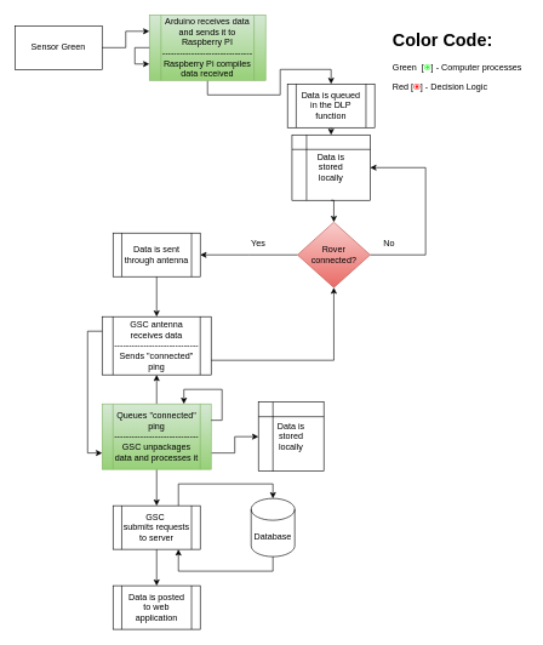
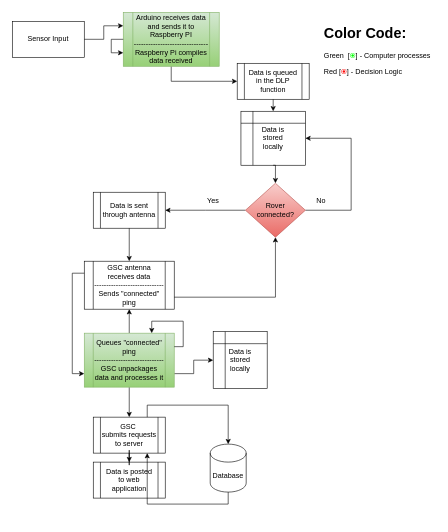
  <mxCell id="0" />
  <mxCell id="1" parent="0" />
  <mxCell id="2" style="edgeStyle=orthogonalEdgeStyle;rounded=0;orthogonalLoop=1;jettySize=auto;html=1;exitX=1;exitY=0.5;exitDx=0;exitDy=0;entryX=0;entryY=0.25;entryDx=0;entryDy=0;" edge="1" parent="1" source="3" target="5"><mxGeometry relative="1" as="geometry" /></mxCell>
- <mxCell id="3" value="Sensor Green" style="rounded=0;whiteSpace=wrap;html=1;fillColor=none;" vertex="1" parent="1"><mxGeometry x="20" y="35" width="120" height="60" as="geometry" /></mxCell>
+ <mxCell id="3" value="Sensor Input" style="rounded=0;whiteSpace=wrap;html=1;fillColor=none;" vertex="1" parent="1"><mxGeometry x="20" y="35" width="120" height="60" as="geometry" /></mxCell>
  <mxCell id="4" style="edgeStyle=orthogonalEdgeStyle;rounded=0;orthogonalLoop=1;jettySize=auto;html=1;exitX=0.5;exitY=1;exitDx=0;exitDy=0;" edge="1" parent="1" source="5" target="7"><mxGeometry relative="1" as="geometry" /></mxCell>
  <mxCell id="5" value="Arduino receives data and sends it to Raspberry PI&lt;br&gt;-------------------------------&lt;br&gt;Raspberry Pi compiles&lt;br&gt;data received" style="shape=process;whiteSpace=wrap;html=1;backgroundOutline=1;fillColor=#d5e8d4;strokeColor=#82b366;gradientColor=#97d077;" vertex="1" parent="1"><mxGeometry x="205" y="20" width="160" height="90" as="geometry" /></mxCell>
  <mxCell id="6" style="edgeStyle=orthogonalEdgeStyle;rounded=0;orthogonalLoop=1;jettySize=auto;html=1;exitX=0.5;exitY=1;exitDx=0;exitDy=0;entryX=0.5;entryY=0;entryDx=0;entryDy=0;" edge="1" parent="1" source="7" target="9"><mxGeometry relative="1" as="geometry" /></mxCell>
- <mxCell id="7" value="Data is queued&lt;br&gt;in the DLP&lt;br&gt;function" style="shape=process;whiteSpace=wrap;html=1;backgroundOutline=1;fillColor=none;" vertex="1" parent="1"><mxGeometry x="395" y="115" width="120" height="60" as="geometry" /></mxCell>
+ <mxCell id="7" value="Data is queued&lt;br&gt;in the DLP&lt;br&gt;function" style="shape=process;whiteSpace=wrap;html=1;backgroundOutline=1;fillColor=none;" vertex="1" parent="1"><mxGeometry x="395" y="105" width="120" height="60" as="geometry" /></mxCell>
  <mxCell id="8" style="edgeStyle=orthogonalEdgeStyle;rounded=0;orthogonalLoop=1;jettySize=auto;html=1;exitX=0.5;exitY=1;exitDx=0;exitDy=0;entryX=0.5;entryY=0;entryDx=0;entryDy=0;" edge="1" parent="1" source="9" target="12"><mxGeometry relative="1" as="geometry" /></mxCell>
  <mxCell id="9" value="Data is&lt;br&gt;stored&lt;br&gt;locally" style="shape=internalStorage;whiteSpace=wrap;html=1;backgroundOutline=1;fillColor=none;" vertex="1" parent="1"><mxGeometry x="401.25" y="185" width="107.5" height="90" as="geometry" /></mxCell>
  <mxCell id="10" style="edgeStyle=orthogonalEdgeStyle;rounded=0;orthogonalLoop=1;jettySize=auto;html=1;exitX=0;exitY=0.5;exitDx=0;exitDy=0;" edge="1" parent="1" source="12"><mxGeometry relative="1" as="geometry"><mxPoint x="275" y="350" as="targetPoint" /></mxGeometry></mxCell>
  <mxCell id="11" style="edgeStyle=orthogonalEdgeStyle;rounded=0;orthogonalLoop=1;jettySize=auto;html=1;exitX=1;exitY=0.5;exitDx=0;exitDy=0;entryX=1;entryY=0.5;entryDx=0;entryDy=0;" edge="1" parent="1" source="12" target="9"><mxGeometry relative="1" as="geometry"><mxPoint x="615" y="215" as="targetPoint" /><Array as="points"><mxPoint x="585" y="350" /><mxPoint x="585" y="230" /></Array></mxGeometry></mxCell>
  <mxCell id="12" value="Rover&lt;br&gt;connected?" style="rhombus;whiteSpace=wrap;html=1;fillColor=#f8cecc;gradientColor=#ea6b66;strokeColor=#b85450;" vertex="1" parent="1"><mxGeometry x="408.75" y="305" width="100" height="90" as="geometry" /></mxCell>
  <mxCell id="13" value="No" style="text;html=1;strokeColor=none;fillColor=none;align=center;verticalAlign=middle;whiteSpace=wrap;rounded=0;" vertex="1" parent="1"><mxGeometry x="515" y="325" width="40" height="20" as="geometry" /></mxCell>
  <mxCell id="14" value="Yes" style="text;html=1;strokeColor=none;fillColor=none;align=center;verticalAlign=middle;whiteSpace=wrap;rounded=0;" vertex="1" parent="1"><mxGeometry x="335" y="325" width="40" height="20" as="geometry" /></mxCell>
  <mxCell id="15" style="edgeStyle=orthogonalEdgeStyle;rounded=0;orthogonalLoop=1;jettySize=auto;html=1;exitX=0.5;exitY=1;exitDx=0;exitDy=0;entryX=0.5;entryY=0;entryDx=0;entryDy=0;" edge="1" parent="1" source="16" target="19"><mxGeometry relative="1" as="geometry" /></mxCell>
  <mxCell id="16" value="Data is sent&lt;br&gt;through antenna" style="shape=process;whiteSpace=wrap;html=1;backgroundOutline=1;fillColor=none;" vertex="1" parent="1"><mxGeometry x="155" y="320" width="120" height="60" as="geometry" /></mxCell>
  <mxCell id="17" style="edgeStyle=orthogonalEdgeStyle;rounded=0;orthogonalLoop=1;jettySize=auto;html=1;exitX=1;exitY=0.75;exitDx=0;exitDy=0;entryX=0.5;entryY=1;entryDx=0;entryDy=0;" edge="1" parent="1" source="19" target="12"><mxGeometry relative="1" as="geometry" /></mxCell>
  <mxCell id="18" style="edgeStyle=orthogonalEdgeStyle;rounded=0;orthogonalLoop=1;jettySize=auto;html=1;exitX=0;exitY=0.25;exitDx=0;exitDy=0;entryX=0;entryY=0.75;entryDx=0;entryDy=0;" edge="1" parent="1" source="19" target="23"><mxGeometry relative="1" as="geometry" /></mxCell>
  <mxCell id="19" value="GSC antenna&lt;br&gt;receives data&lt;br&gt;-----------------------------&lt;br&gt;Sends &quot;connected&quot;&lt;br&gt;ping" style="shape=process;whiteSpace=wrap;html=1;backgroundOutline=1;fillColor=none;" vertex="1" parent="1"><mxGeometry x="140" y="435" width="150" height="80" as="geometry" /></mxCell>
  <mxCell id="20" style="edgeStyle=orthogonalEdgeStyle;rounded=0;orthogonalLoop=1;jettySize=auto;html=1;exitX=0.5;exitY=0;exitDx=0;exitDy=0;entryX=0.5;entryY=1;entryDx=0;entryDy=0;" edge="1" parent="1" source="23" target="19"><mxGeometry relative="1" as="geometry" /></mxCell>
  <mxCell id="21" style="edgeStyle=orthogonalEdgeStyle;rounded=0;orthogonalLoop=1;jettySize=auto;html=1;exitX=1;exitY=0.75;exitDx=0;exitDy=0;entryX=0;entryY=0.5;entryDx=0;entryDy=0;" edge="1" parent="1" source="23" target="25"><mxGeometry relative="1" as="geometry" /></mxCell>
  <mxCell id="22" style="edgeStyle=orthogonalEdgeStyle;rounded=0;orthogonalLoop=1;jettySize=auto;html=1;exitX=0.5;exitY=1;exitDx=0;exitDy=0;entryX=0.5;entryY=0;entryDx=0;entryDy=0;" edge="1" parent="1" source="23" target="28"><mxGeometry relative="1" as="geometry" /></mxCell>
  <mxCell id="23" value="Queues &quot;connected&quot; ping&lt;br&gt;-----------------------------&lt;br&gt;GSC unpackages data and processes it" style="shape=process;whiteSpace=wrap;html=1;backgroundOutline=1;gradientColor=#97d077;fillColor=#d5e8d4;strokeColor=#82b366;" vertex="1" parent="1"><mxGeometry x="140" y="555" width="150" height="90" as="geometry" /></mxCell>
  <mxCell id="24" style="edgeStyle=orthogonalEdgeStyle;rounded=0;orthogonalLoop=1;jettySize=auto;html=1;exitX=1;exitY=0.25;exitDx=0;exitDy=0;entryX=0.75;entryY=0;entryDx=0;entryDy=0;" edge="1" parent="1" source="23" target="23"><mxGeometry relative="1" as="geometry"><Array as="points"><mxPoint x="305" y="578" /><mxPoint x="305" y="535" /><mxPoint x="253" y="535" /></Array></mxGeometry></mxCell>
  <mxCell id="25" value="Data is&lt;br&gt;stored&lt;br&gt;locally" style="shape=internalStorage;whiteSpace=wrap;html=1;backgroundOutline=1;fillColor=none;" vertex="1" parent="1"><mxGeometry x="355" y="552.5" width="90" height="95" as="geometry" /></mxCell>
  <mxCell id="26" style="edgeStyle=orthogonalEdgeStyle;rounded=0;orthogonalLoop=1;jettySize=auto;html=1;exitX=0.5;exitY=1;exitDx=0;exitDy=0;" edge="1" parent="1" source="28" target="29"><mxGeometry relative="1" as="geometry" /></mxCell>
  <mxCell id="27" style="edgeStyle=orthogonalEdgeStyle;rounded=0;orthogonalLoop=1;jettySize=auto;html=1;exitX=0.75;exitY=0;exitDx=0;exitDy=0;entryX=0.5;entryY=0;entryDx=0;entryDy=0;entryPerimeter=0;" edge="1" parent="1" source="28" target="31"><mxGeometry relative="1" as="geometry" /></mxCell>
  <mxCell id="28" value="GSC&amp;nbsp;&lt;br&gt;submits requests&lt;br&gt;to server" style="shape=process;whiteSpace=wrap;html=1;backgroundOutline=1;fillColor=none;" vertex="1" parent="1"><mxGeometry x="155" y="695" width="120" height="60" as="geometry" /></mxCell>
- <mxCell id="29" value="Data is posted&lt;br&gt;to web application" style="shape=process;whiteSpace=wrap;html=1;backgroundOutline=1;fillColor=none;" vertex="1" parent="1"><mxGeometry x="155" y="805" width="120" height="60" as="geometry" /></mxCell>
+ <mxCell id="29" value="Data is posted&lt;br&gt;to web application" style="shape=process;whiteSpace=wrap;html=1;backgroundOutline=1;fillColor=none;" vertex="1" parent="1"><mxGeometry x="155" y="770" width="120" height="60" as="geometry" /></mxCell>
  <mxCell id="30" style="edgeStyle=orthogonalEdgeStyle;rounded=0;orthogonalLoop=1;jettySize=auto;html=1;exitX=0.5;exitY=1;exitDx=0;exitDy=0;exitPerimeter=0;entryX=0.75;entryY=1;entryDx=0;entryDy=0;" edge="1" parent="1" source="31" target="28"><mxGeometry relative="1" as="geometry" /></mxCell>
- <mxCell id="31" value="Database" style="shape=cylinder3;whiteSpace=wrap;html=1;boundedLbl=1;backgroundOutline=1;size=15;fillColor=none;" vertex="1" parent="1"><mxGeometry x="345" y="685" width="60" height="80" as="geometry" /></mxCell>
+ <mxCell id="31" value="Database" style="shape=cylinder3;whiteSpace=wrap;html=1;boundedLbl=1;backgroundOutline=1;size=15;fillColor=none;" vertex="1" parent="1"><mxGeometry x="350" y="740" width="60" height="80" as="geometry" /></mxCell>
  <mxCell id="32" value="&lt;h1&gt;Color Code:&lt;/h1&gt;&lt;p&gt;Green&amp;nbsp; [&lt;font color=&quot;#00ff00&quot;&gt;⦿&lt;/font&gt;]&lt;font color=&quot;#00ff00&quot;&gt;&amp;nbsp;&lt;/font&gt;- Computer processes&lt;/p&gt;&lt;p&gt;Red&amp;nbsp;[&lt;font color=&quot;#ff0808&quot;&gt;⦿&lt;/font&gt;] - Decision Logic&lt;/p&gt;&lt;br&gt;&lt;p&gt;.&lt;/p&gt;" style="text;html=1;strokeColor=none;fillColor=none;spacing=5;spacingTop=-20;whiteSpace=wrap;overflow=hidden;rounded=0;" vertex="1" parent="1"><mxGeometry x="535" y="35" width="190" height="120" as="geometry" /></mxCell>
  <mxCell id="33" style="edgeStyle=orthogonalEdgeStyle;rounded=0;orthogonalLoop=1;jettySize=auto;html=1;exitX=0;exitY=0.5;exitDx=0;exitDy=0;entryX=0;entryY=0.75;entryDx=0;entryDy=0;" edge="1" parent="1" source="5" target="5"><mxGeometry relative="1" as="geometry"><Array as="points"><mxPoint x="185" y="65" /><mxPoint x="185" y="87" /></Array></mxGeometry></mxCell>
